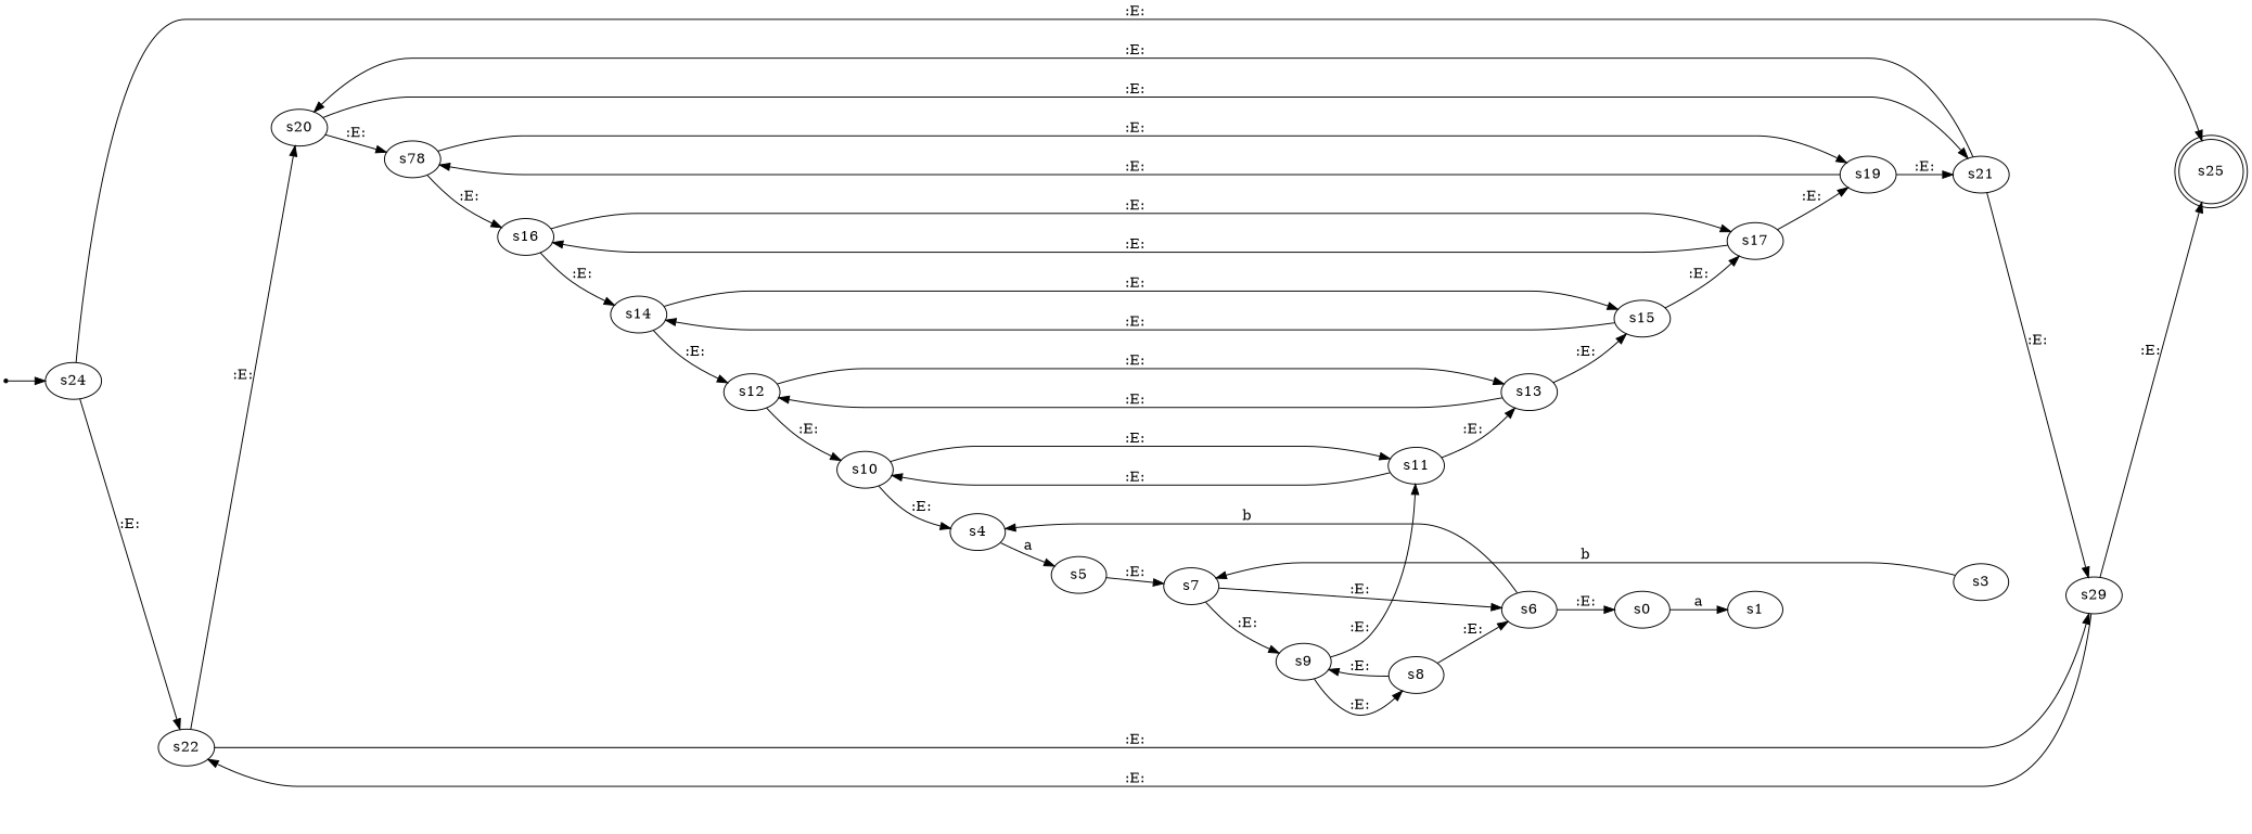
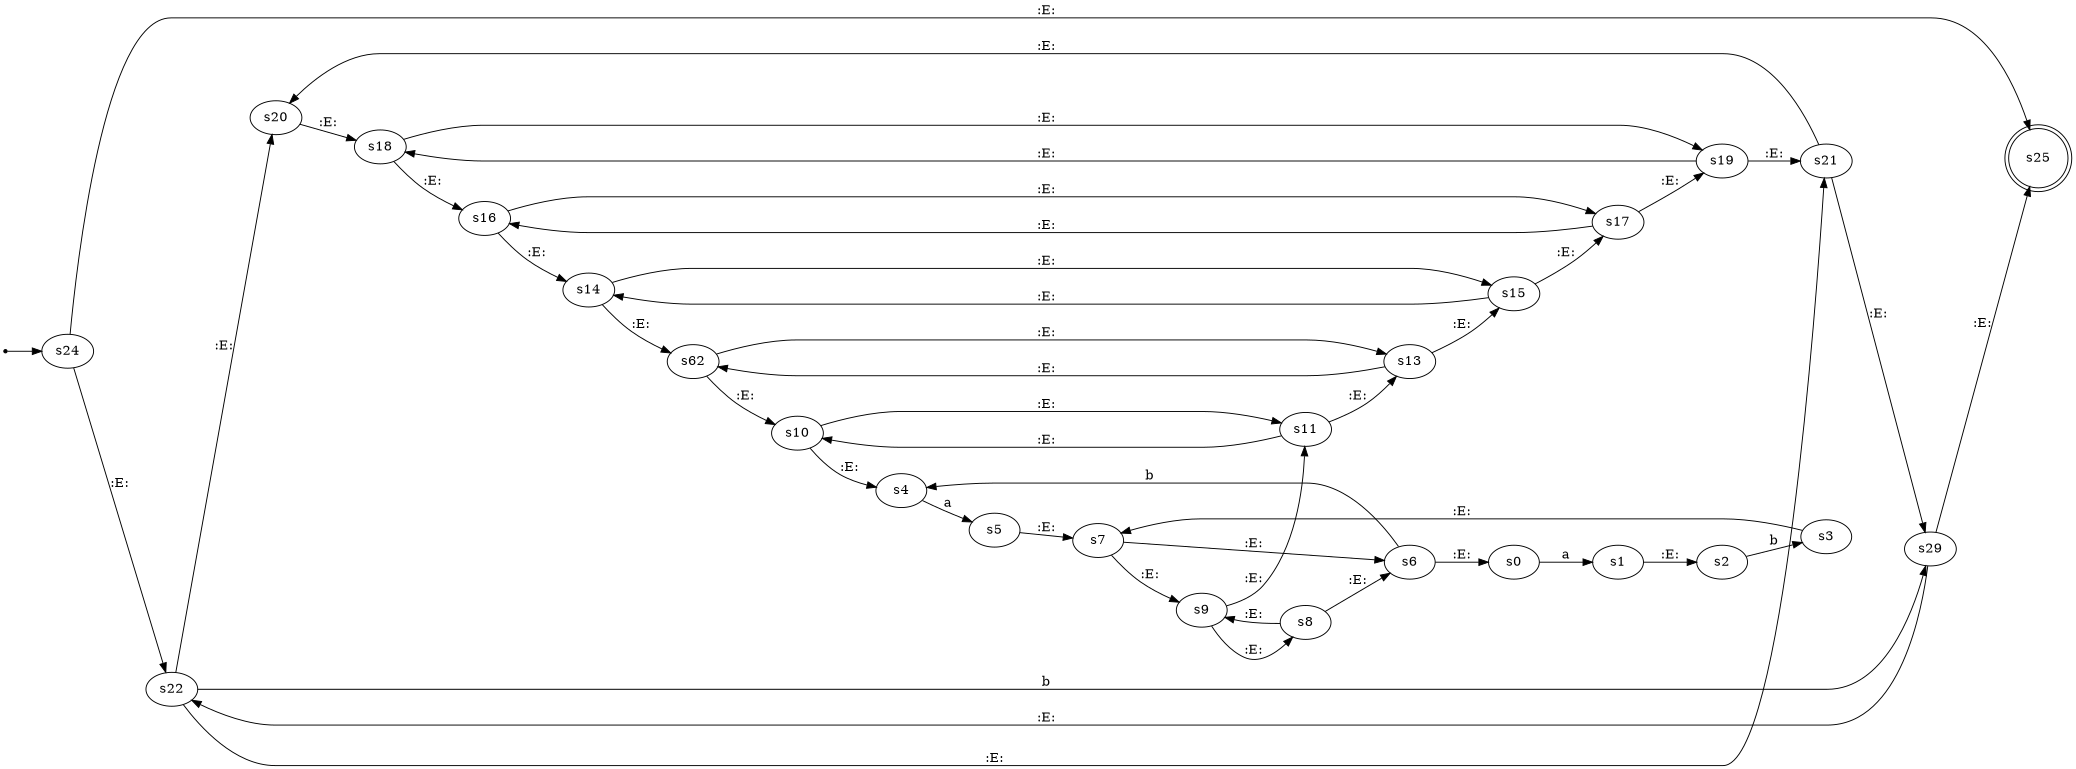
  digraph {
    rankdir=LR
    start [shape=point]
    s24
    s25 [shape=doublecircle]
    s22
    s20
    n6 [label=s29]
    s0
    s1
+   s2
    s3
    s7
    s6
    s9
    s4
    s5
    s8
    s11
    s10
    s13
-   s12
+   s12 [label=s62]
    s15
    s14
    s17
    s16
    s19
-   s18 [label=s78]
+   s18
    s21
    start -> s24
    s24 -> s25 [label=":E:"]
    s24 -> s22 [label=":E:"]
    s22 -> s20 [label=":E:"]
-   s22 -> n6 [label=":E:"]
+   s22 -> n6 [label=b]
    s20 -> s18 [label=":E:"]
-   s20 -> s21 [label=":E:"]
+   s22 -> s21 [label=":E:"]
    n6 -> s25 [label=":E:"]
    n6 -> s22 [label=":E:"]
    s0 -> s1 [label=a]
-   s3 -> s7 [label=b]
+   s1 -> s2 [label=":E:"]
+   s2 -> s3 [label=b]
+   s3 -> s7 [label=":E:"]
    s7 -> s6 [label=":E:"]
    s7 -> s9 [label=":E:"]
    s6 -> s0 [label=":E:"]
    s6 -> s4 [label=b]
    s9 -> s8 [label=":E:"]
    s9 -> s11 [label=":E:"]
    s4 -> s5 [label=a]
    s5 -> s7 [label=":E:"]
    s8 -> s6 [label=":E:"]
    s8 -> s9 [label=":E:"]
    s11 -> s10 [label=":E:"]
    s11 -> s13 [label=":E:"]
    s10 -> s4 [label=":E:"]
    s10 -> s11 [label=":E:"]
    s13 -> s12 [label=":E:"]
    s13 -> s15 [label=":E:"]
    s12 -> s10 [label=":E:"]
    s12 -> s13 [label=":E:"]
    s15 -> s14 [label=":E:"]
    s15 -> s17 [label=":E:"]
    s14 -> s12 [label=":E:"]
    s14 -> s15 [label=":E:"]
    s17 -> s16 [label=":E:"]
    s17 -> s19 [label=":E:"]
    s16 -> s14 [label=":E:"]
    s16 -> s17 [label=":E:"]
    s19 -> s18 [label=":E:"]
    s19 -> s21 [label=":E:"]
    s18 -> s16 [label=":E:"]
    s18 -> s19 [label=":E:"]
    s21 -> s20 [label=":E:"]
    s21 -> n6 [label=":E:"]
  }
